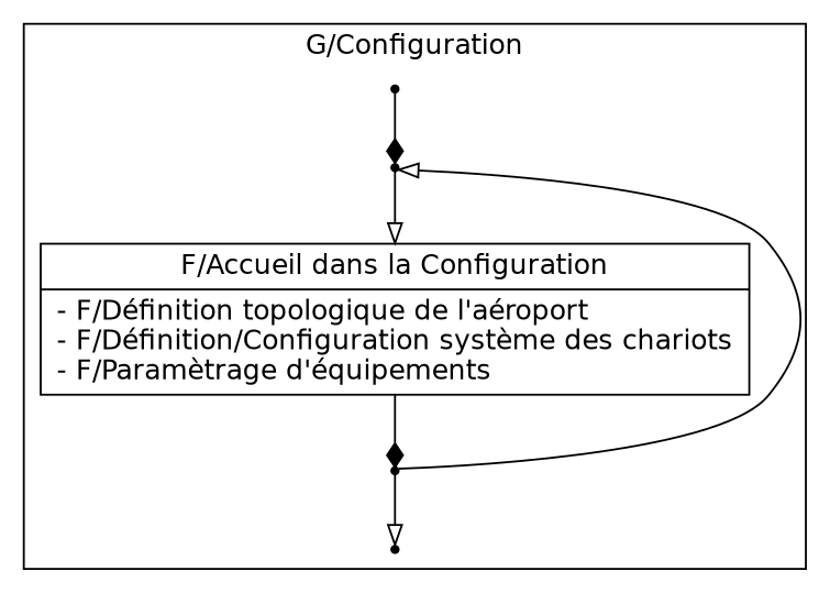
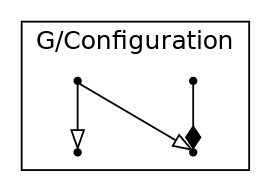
  digraph {
    fontname="Bitstream Vera Sans"
    node [fontname="Bitstream Vera Sans" shape=point]
    edge [fontname="Bitstream Vera Sans" arrowhead=onormal]
    begin
    end
    up
    down
-   n5 [label="{F/Accueil dans la Configuration|- F/Définition topologique de l'aéroport\l- F/Définition/Configuration système des chariots\l- F/Paramètrage d'équipements\l}" shape=record]
    subgraph cluster_1 {
      label="G/Configuration"
      begin
      end
      up
      down
-     n5
    }
    begin -> up [arrowhead=diamond]
-   up -> n5
    down -> end
    down -> up [constraint=false]
-   n5 -> down [arrowhead=diamond]
  }
